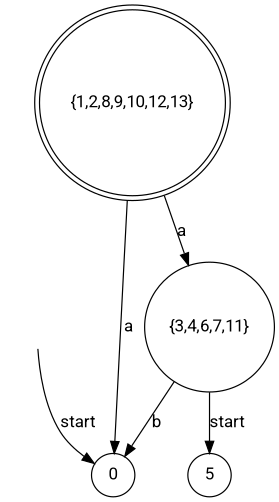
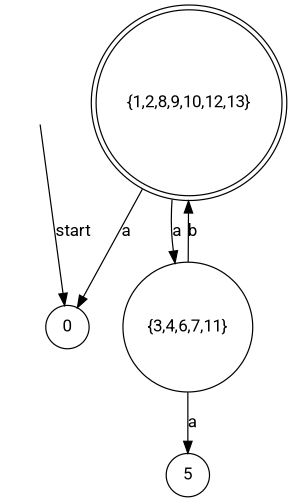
  digraph {
    fontname=Roboto
    rankdir=TB
    node [fontname=Roboto shape=circle]
    edge [fontname=Roboto]
    "" [shape=none]
    0
    "{1,2,8,9,10,12,13}" [shape=doublecircle]
    "{3,4,6,7,11}"
    5
    "" -> 0 [label=start]
    "{1,2,8,9,10,12,13}" -> 0 [label=a]
    "{1,2,8,9,10,12,13}" -> "{3,4,6,7,11}" [label=a]
-   "{3,4,6,7,11}" -> 0 [label=b]
-   "{3,4,6,7,11}" -> 5 [label=start]
+   "{3,4,6,7,11}" -> "{1,2,8,9,10,12,13}" [label=b]
+   "{3,4,6,7,11}" -> 5 [label=a]
  }
